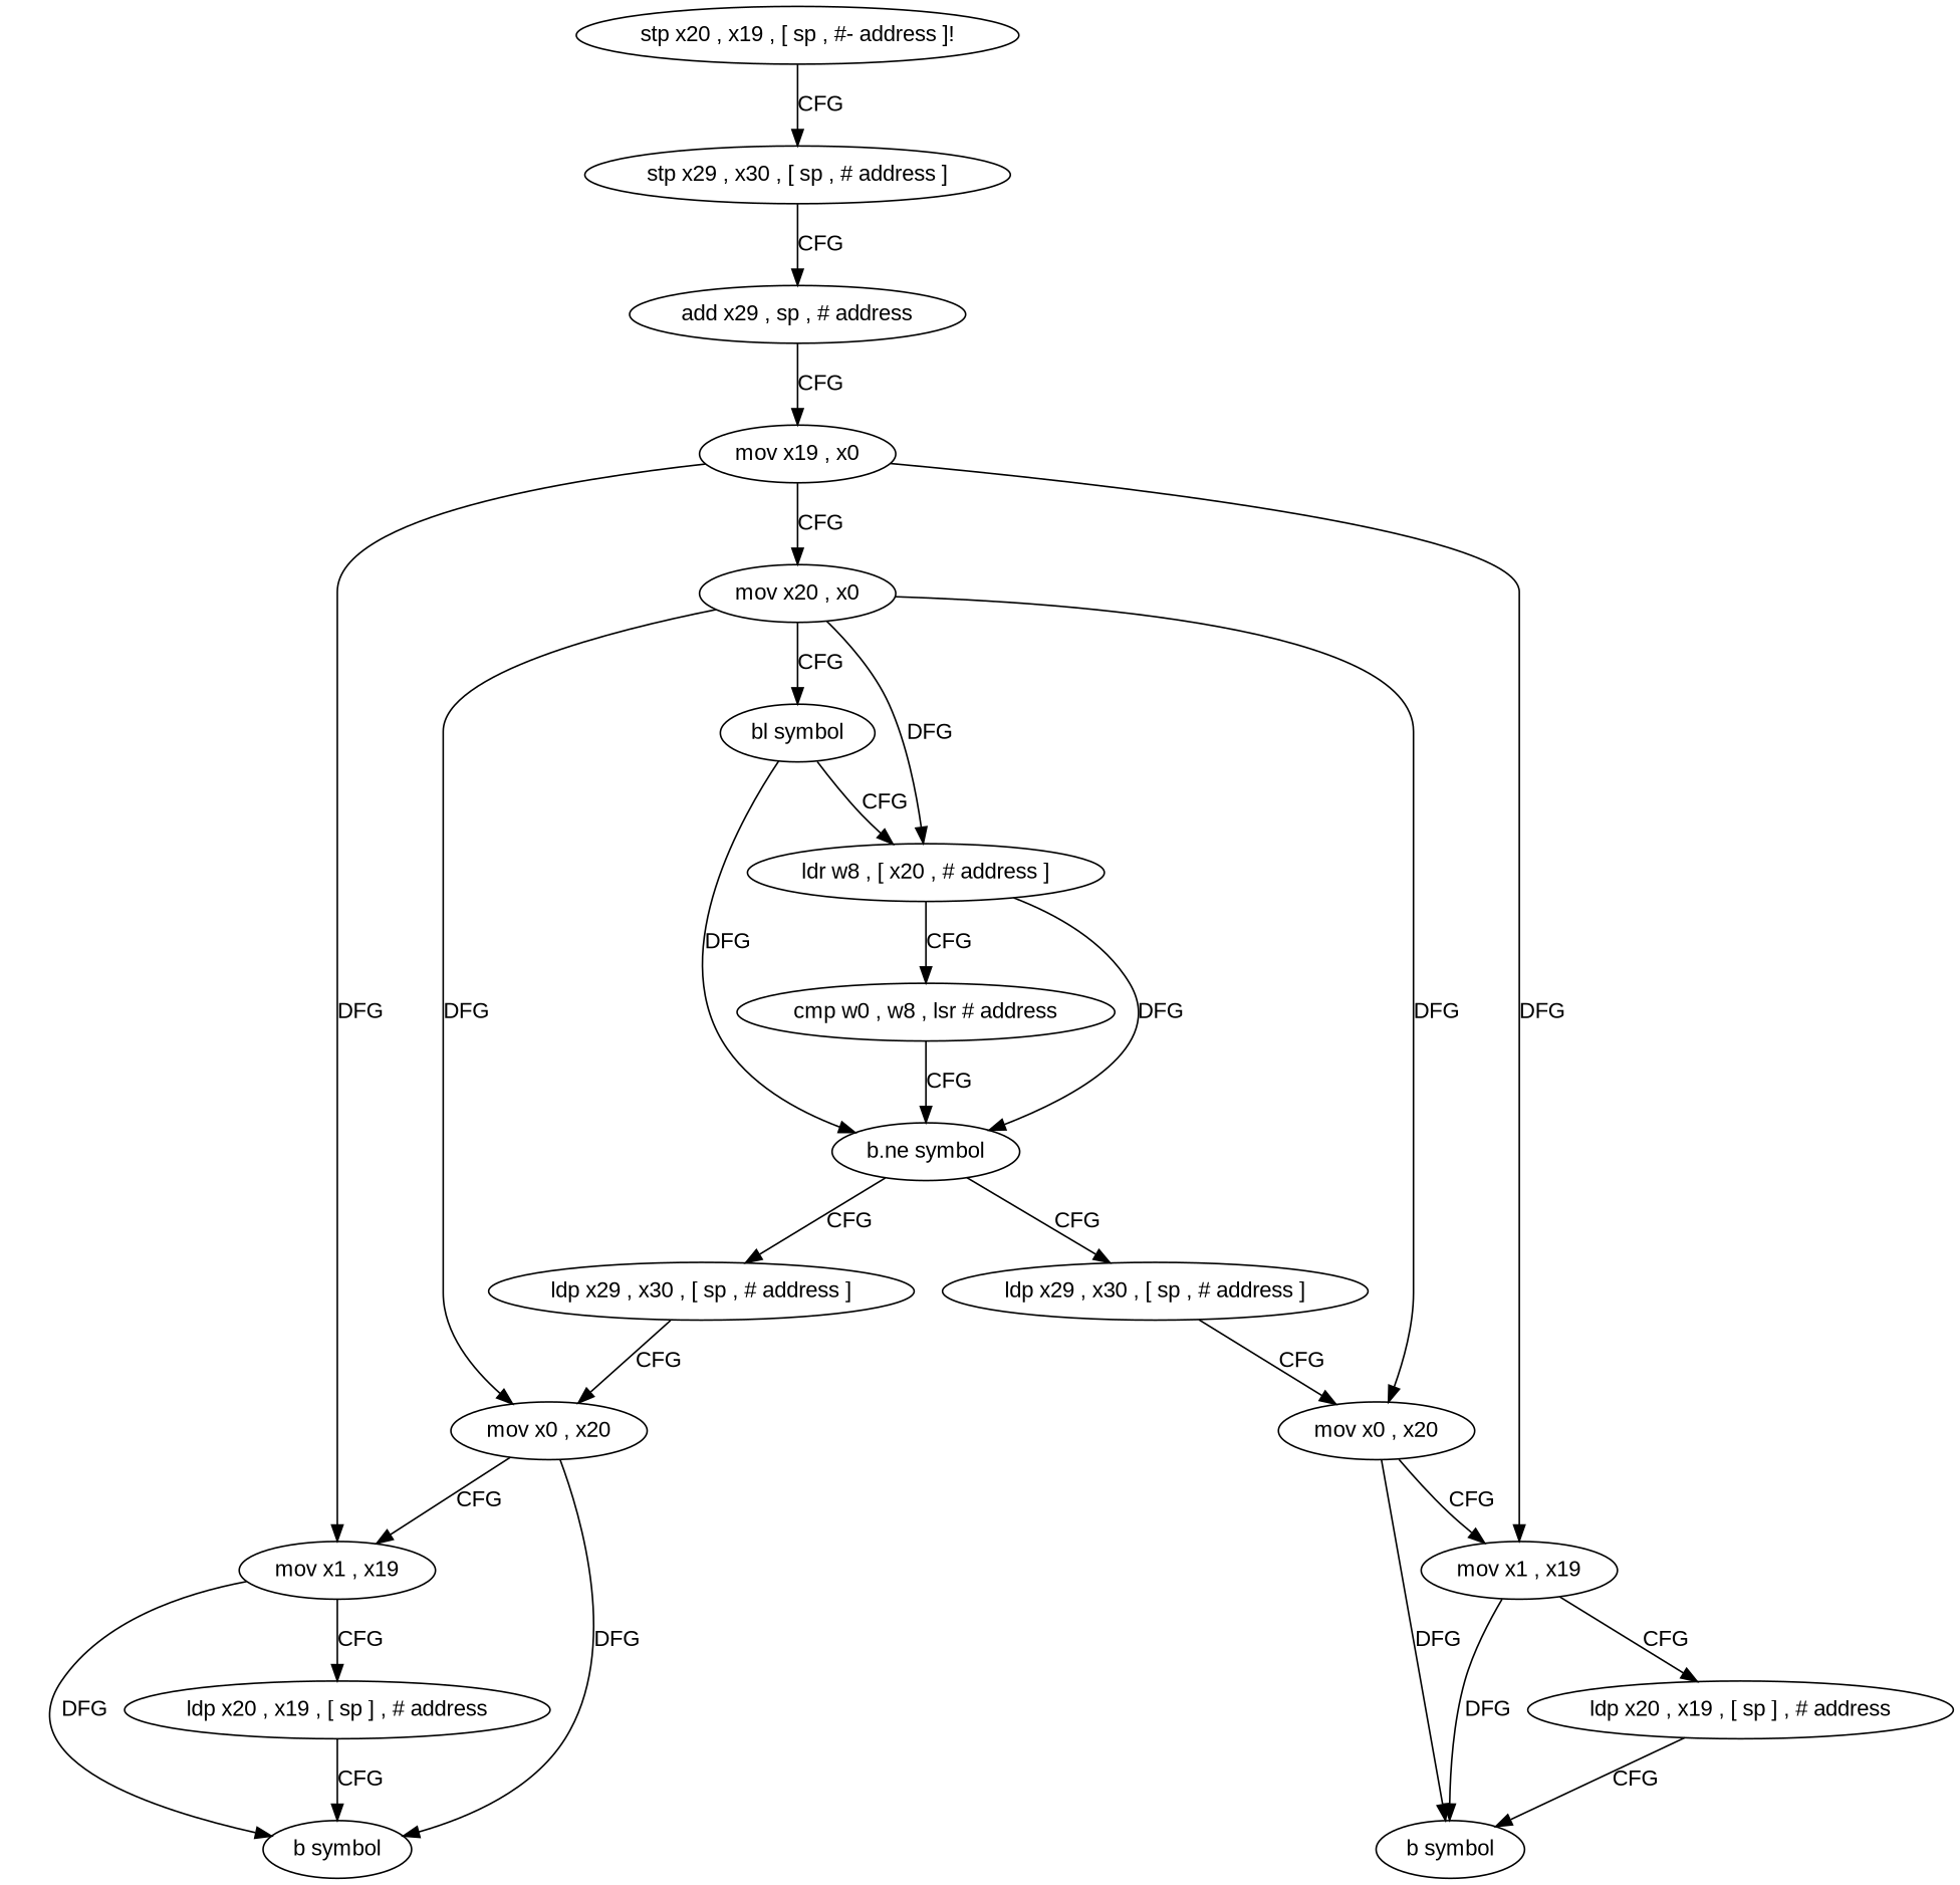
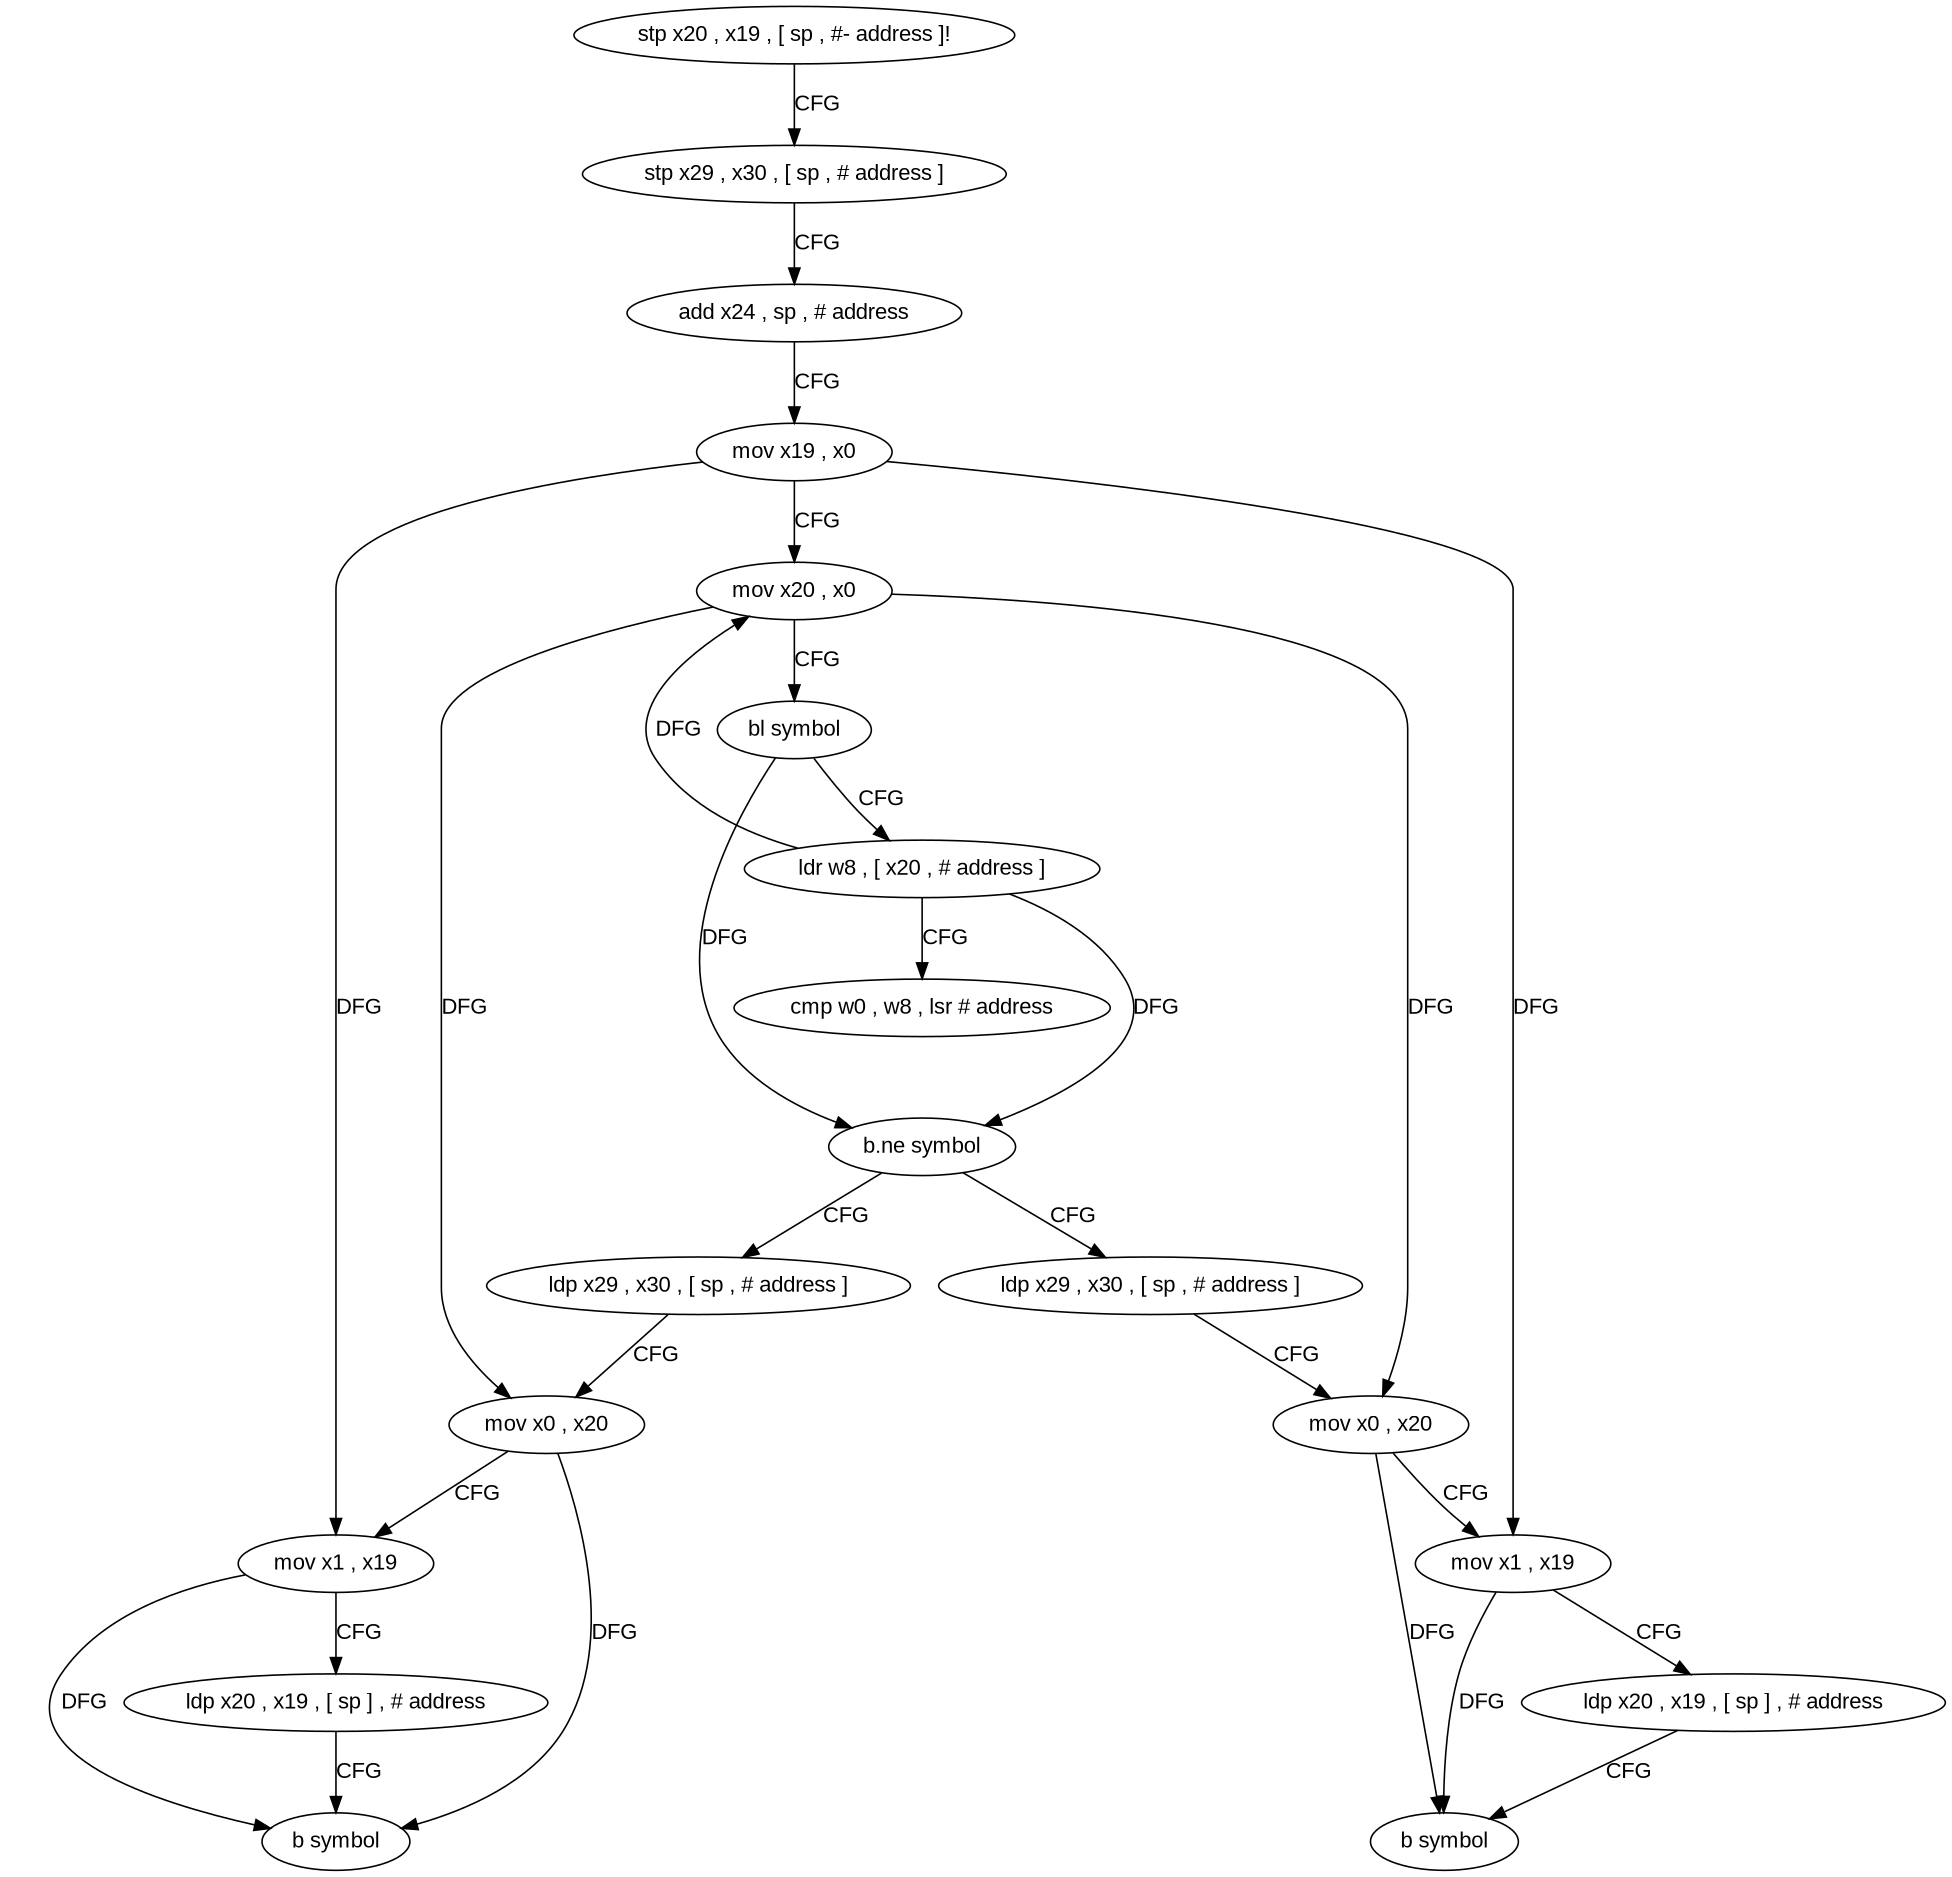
  digraph {
    fontname="Liberation Sans"
    node [fontname="Liberation Sans"]
    edge [fontname="Liberation Sans"]
    n1 [label="stp x20 , x19 , [ sp , #- address ]!"]
    n2 [label="stp x29 , x30 , [ sp , # address ]"]
-   n3 [label="add x29 , sp , # address"]
+   n3 [label="add x24 , sp , # address"]
    n4 [label="mov x19 , x0"]
    n5 [label="mov x20 , x0"]
    n6 [label="mov x1 , x19"]
    n7 [label="mov x1 , x19"]
    n8 [label="bl symbol"]
    n9 [label="ldr w8 , [ x20 , # address ]"]
    n10 [label="mov x0 , x20"]
    n11 [label="mov x0 , x20"]
    n12 [label="b symbol"]
    n13 [label="ldp x20 , x19 , [ sp ] , # address"]
    n14 [label="b symbol"]
    n15 [label="ldp x20 , x19 , [ sp ] , # address"]
    n16 [label="b.ne symbol"]
    n17 [label="cmp w0 , w8 , lsr # address"]
    n18 [label="ldp x29 , x30 , [ sp , # address ]"]
    n19 [label="ldp x29 , x30 , [ sp , # address ]"]
    n1 -> n2 [label=CFG]
    n2 -> n3 [label=CFG]
    n3 -> n4 [label=CFG]
    n4 -> n5 [label=CFG]
    n4 -> n6 [label=DFG]
    n4 -> n7 [label=DFG]
    n5 -> n8 [label=CFG]
-   n5 -> n9 [label=DFG]
+   n9 -> n5 [label=DFG]
    n5 -> n10 [label=DFG]
    n5 -> n11 [label=DFG]
    n6 -> n12 [label=DFG]
    n6 -> n13 [label=CFG]
    n7 -> n14 [label=DFG]
    n7 -> n15 [label=CFG]
    n8 -> n9 [label=CFG]
    n8 -> n16 [label=DFG]
    n9 -> n16 [label=DFG]
    n9 -> n17 [label=CFG]
    n10 -> n6 [label=CFG]
    n10 -> n12 [label=DFG]
    n11 -> n7 [label=CFG]
    n11 -> n14 [label=DFG]
    n13 -> n12 [label=CFG]
    n15 -> n14 [label=CFG]
    n16 -> n18 [label=CFG]
    n16 -> n19 [label=CFG]
-   n17 -> n16 [label=CFG]
    n18 -> n10 [label=CFG]
    n19 -> n11 [label=CFG]
  }
